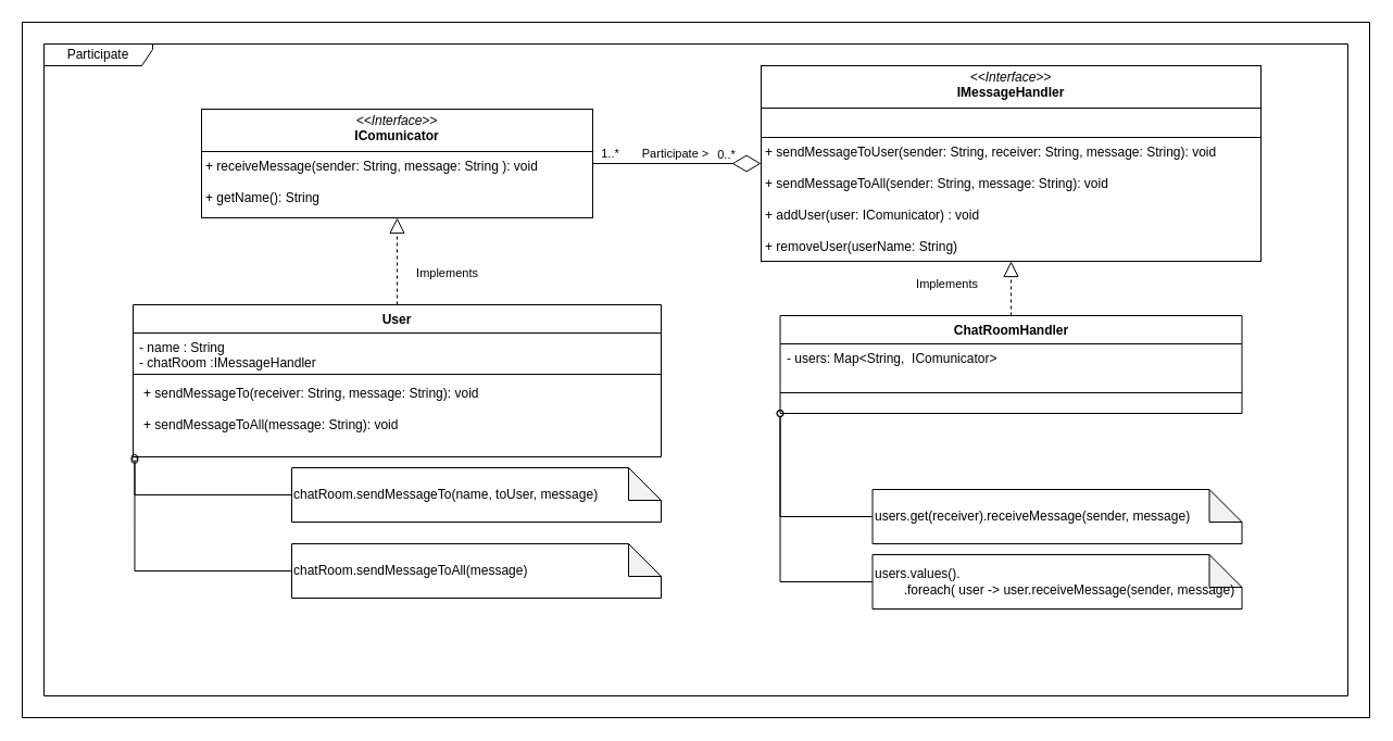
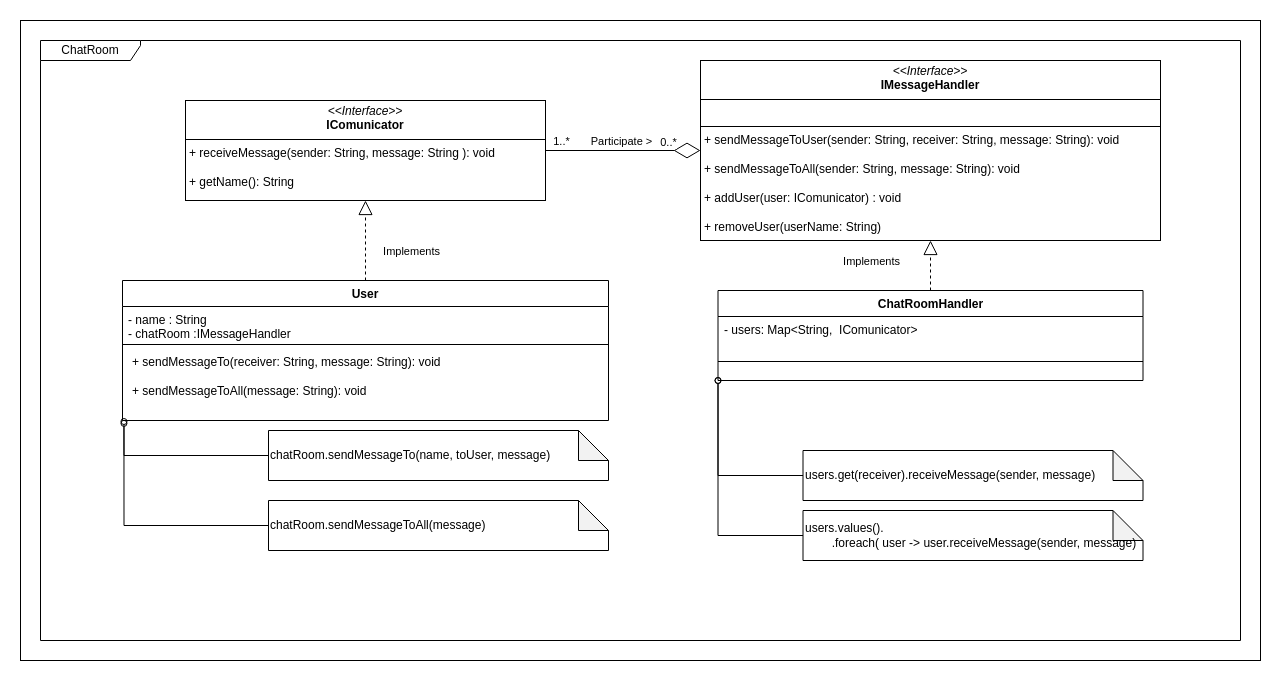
  <mxCell id="0" />
  <mxCell id="1" parent="0" />
  <mxCell id="2" value="" style="rounded=0;whiteSpace=wrap;html=1;" vertex="1" parent="1"><mxGeometry x="20" y="20" width="1240" height="640" as="geometry" /></mxCell>
  <mxCell id="3" value="&lt;p style=&quot;margin:0px;margin-top:4px;text-align:center;&quot;&gt;&lt;i&gt;&amp;lt;&amp;lt;Interface&amp;gt;&amp;gt;&lt;/i&gt;&lt;br&gt;&lt;b&gt;IComunicator&lt;/b&gt;&lt;/p&gt;&lt;hr size=&quot;1&quot; style=&quot;border-style:solid;&quot;&gt;&lt;p style=&quot;margin:0px;margin-left:4px;&quot;&gt;&lt;/p&gt;&lt;p style=&quot;margin:0px;margin-left:4px;&quot;&gt;&lt;span style=&quot;background-color: transparent; color: light-dark(rgb(0, 0, 0), rgb(255, 255, 255));&quot;&gt;+ receiveMessage(&lt;/span&gt;&lt;span style=&quot;background-color: transparent; color: light-dark(rgb(0, 0, 0), rgb(255, 255, 255));&quot;&gt;sender: String,&amp;nbsp;&lt;/span&gt;&lt;span style=&quot;background-color: transparent; color: light-dark(rgb(0, 0, 0), rgb(255, 255, 255));&quot;&gt;message: String ): void&lt;/span&gt;&lt;/p&gt;&lt;p style=&quot;margin:0px;margin-left:4px;&quot;&gt;&lt;span style=&quot;background-color: transparent; color: light-dark(rgb(0, 0, 0), rgb(255, 255, 255));&quot;&gt;&lt;br&gt;&lt;/span&gt;&lt;/p&gt;&lt;p style=&quot;margin:0px;margin-left:4px;&quot;&gt;&lt;span style=&quot;background-color: transparent; color: light-dark(rgb(0, 0, 0), rgb(255, 255, 255));&quot;&gt;+ getName(): String&lt;/span&gt;&lt;/p&gt;" style="verticalAlign=top;align=left;overflow=fill;html=1;whiteSpace=wrap;" vertex="1" parent="1"><mxGeometry x="185" y="100" width="360" height="100" as="geometry" /></mxCell>
  <mxCell id="4" value="User" style="swimlane;fontStyle=1;align=center;verticalAlign=top;childLayout=stackLayout;horizontal=1;startSize=26;horizontalStack=0;resizeParent=1;resizeParentMax=0;resizeLast=0;collapsible=1;marginBottom=0;whiteSpace=wrap;html=1;" vertex="1" parent="1"><mxGeometry x="122" y="280" width="486" height="140" as="geometry" /></mxCell>
  <mxCell id="5" value="- name : String&lt;div&gt;- chatRoom :IMessageHandler&lt;/div&gt;" style="text;strokeColor=none;fillColor=none;align=left;verticalAlign=top;spacingLeft=4;spacingRight=4;overflow=hidden;rotatable=0;points=[[0,0.5],[1,0.5]];portConstraint=eastwest;whiteSpace=wrap;html=1;" vertex="1" parent="4"><mxGeometry y="26" width="486" height="34" as="geometry" /></mxCell>
  <mxCell id="6" value="" style="line;strokeWidth=1;fillColor=none;align=left;verticalAlign=middle;spacingTop=-1;spacingLeft=3;spacingRight=3;rotatable=0;labelPosition=right;points=[];portConstraint=eastwest;strokeColor=inherit;" vertex="1" parent="4"><mxGeometry y="60" width="486" height="8" as="geometry" /></mxCell>
  <mxCell id="7" value="&lt;p style=&quot;margin: 0px 0px 0px 4px;&quot;&gt;+ sendMessageTo(receiver: String, message: String): void&lt;br&gt;&lt;/p&gt;&lt;p style=&quot;margin: 0px 0px 0px 4px;&quot;&gt;&lt;br&gt;&lt;/p&gt;&lt;p style=&quot;margin: 0px 0px 0px 4px;&quot;&gt;+ sendMessageToAll(message: String): void&lt;/p&gt;" style="text;strokeColor=none;fillColor=none;align=left;verticalAlign=top;spacingLeft=4;spacingRight=4;overflow=hidden;rotatable=0;points=[[0,0.5],[1,0.5]];portConstraint=eastwest;whiteSpace=wrap;html=1;" vertex="1" parent="4"><mxGeometry y="68" width="486" height="72" as="geometry" /></mxCell>
  <mxCell id="8" value="" style="endArrow=block;dashed=1;endFill=0;endSize=12;html=1;rounded=0;entryX=0.5;entryY=1;entryDx=0;entryDy=0;exitX=0.5;exitY=0;exitDx=0;exitDy=0;" edge="1" parent="1" source="4" target="3"><mxGeometry width="160" relative="1" as="geometry"><mxPoint x="190" y="300" as="sourcePoint" /><mxPoint x="350" y="300" as="targetPoint" /></mxGeometry></mxCell>
  <mxCell id="9" value="chatRoom.sendMessageTo(name, toUser, message)" style="shape=note;whiteSpace=wrap;html=1;backgroundOutline=1;darkOpacity=0.05;align=left;" vertex="1" parent="1"><mxGeometry x="268" y="430" width="340" height="50" as="geometry" /></mxCell>
  <mxCell id="10" value="chatRoom.sendMessageToAll(message)" style="shape=note;whiteSpace=wrap;html=1;backgroundOutline=1;darkOpacity=0.05;align=left;" vertex="1" parent="1"><mxGeometry x="268" y="500" width="340" height="50" as="geometry" /></mxCell>
  <mxCell id="11" value="&lt;p style=&quot;margin:0px;margin-top:4px;text-align:center;&quot;&gt;&lt;i&gt;&amp;lt;&amp;lt;Interface&amp;gt;&amp;gt;&lt;/i&gt;&lt;br&gt;&lt;b&gt;IMessageHandler&lt;/b&gt;&lt;/p&gt;&lt;hr size=&quot;1&quot; style=&quot;border-style:solid;&quot;&gt;&lt;p style=&quot;margin:0px;margin-left:4px;&quot;&gt;&lt;br&gt;&lt;/p&gt;&lt;hr size=&quot;1&quot; style=&quot;border-style:solid;&quot;&gt;&lt;p style=&quot;margin: 0px 0px 0px 4px;&quot;&gt;+ sendMessageToUser(sender: String, receiver: String, message: String): void&lt;br&gt;&lt;/p&gt;&lt;p style=&quot;margin: 0px 0px 0px 4px;&quot;&gt;&lt;br&gt;&lt;/p&gt;&lt;p style=&quot;margin: 0px 0px 0px 4px;&quot;&gt;+ sendMessageToAll(sender: String, message: String): void&lt;/p&gt;&lt;p style=&quot;margin: 0px 0px 0px 4px;&quot;&gt;&lt;br&gt;&lt;/p&gt;&lt;p style=&quot;margin: 0px 0px 0px 4px;&quot;&gt;+ addUser(user: IComunicator) : void&lt;/p&gt;&lt;p style=&quot;margin: 0px 0px 0px 4px;&quot;&gt;&lt;br&gt;&lt;/p&gt;&lt;p style=&quot;margin: 0px 0px 0px 4px;&quot;&gt;+ removeUser(userName: String)&lt;/p&gt;" style="verticalAlign=top;align=left;overflow=fill;html=1;whiteSpace=wrap;" vertex="1" parent="1"><mxGeometry x="700" y="60" width="460" height="180" as="geometry" /></mxCell>
  <mxCell id="12" value="ChatRoomHandler" style="swimlane;fontStyle=1;align=center;verticalAlign=top;childLayout=stackLayout;horizontal=1;startSize=26;horizontalStack=0;resizeParent=1;resizeParentMax=0;resizeLast=0;collapsible=1;marginBottom=0;whiteSpace=wrap;html=1;" vertex="1" parent="1"><mxGeometry x="717.5" y="290" width="425" height="90" as="geometry" /></mxCell>
  <mxCell id="13" value="- users: Map&amp;lt;String,&amp;nbsp; IComunicator&amp;gt;" style="text;strokeColor=none;fillColor=none;align=left;verticalAlign=top;spacingLeft=4;spacingRight=4;overflow=hidden;rotatable=0;points=[[0,0.5],[1,0.5]];portConstraint=eastwest;whiteSpace=wrap;html=1;" vertex="1" parent="12"><mxGeometry y="26" width="425" height="26" as="geometry" /></mxCell>
  <mxCell id="14" value="" style="line;strokeWidth=1;fillColor=none;align=left;verticalAlign=middle;spacingTop=-1;spacingLeft=3;spacingRight=3;rotatable=0;labelPosition=right;points=[];portConstraint=eastwest;strokeColor=inherit;" vertex="1" parent="12"><mxGeometry y="52" width="425" height="38" as="geometry" /></mxCell>
  <mxCell id="15" value="" style="endArrow=block;dashed=1;endFill=0;endSize=12;html=1;rounded=0;entryX=0.5;entryY=1;entryDx=0;entryDy=0;exitX=0.5;exitY=0;exitDx=0;exitDy=0;" edge="1" parent="1" source="12" target="11"><mxGeometry width="160" relative="1" as="geometry"><mxPoint x="870" y="320" as="sourcePoint" /><mxPoint x="870" y="240" as="targetPoint" /></mxGeometry></mxCell>
  <mxCell id="16" value="users.get(receiver).receiveMessage(sender, message)" style="shape=note;whiteSpace=wrap;html=1;backgroundOutline=1;darkOpacity=0.05;align=left;" vertex="1" parent="1"><mxGeometry x="802.5" y="450" width="340" height="50" as="geometry" /></mxCell>
  <mxCell id="17" value="users.values().&lt;div&gt;&lt;span style=&quot;white-space: pre;&quot;&gt;&#09;&lt;/span&gt;.foreach( user -&amp;gt; user.receiveMessage(sender, message)&lt;/div&gt;" style="shape=note;whiteSpace=wrap;html=1;backgroundOutline=1;darkOpacity=0.05;align=left;" vertex="1" parent="1"><mxGeometry x="802.5" y="510" width="340" height="50" as="geometry" /></mxCell>
  <mxCell id="18" value="" style="endArrow=diamondThin;endFill=0;endSize=24;html=1;rounded=0;entryX=0;entryY=0.5;entryDx=0;entryDy=0;exitX=1;exitY=0.5;exitDx=0;exitDy=0;" edge="1" parent="1" source="3" target="11"><mxGeometry width="160" relative="1" as="geometry"><mxPoint x="500" y="360" as="sourcePoint" /><mxPoint x="660" y="360" as="targetPoint" /></mxGeometry></mxCell>
  <mxCell id="19" value="Participate &amp;gt;" style="edgeLabel;html=1;align=center;verticalAlign=middle;resizable=0;points=[];" vertex="1" connectable="0" parent="18"><mxGeometry x="0.209" y="-2" relative="1" as="geometry"><mxPoint x="-19" y="-12" as="offset" /></mxGeometry></mxCell>
  <mxCell id="20" value="1..*" style="edgeLabel;html=1;align=center;verticalAlign=middle;resizable=0;points=[];" vertex="1" connectable="0" parent="1"><mxGeometry x="560" y="140" as="geometry" /></mxCell>
  <mxCell id="21" value="0..*" style="edgeLabel;html=1;align=center;verticalAlign=middle;resizable=0;points=[];" vertex="1" connectable="0" parent="1"><mxGeometry x="670" y="140" as="geometry"><mxPoint x="-3" y="1" as="offset" /></mxGeometry></mxCell>
  <mxCell id="22" value="Implements" style="edgeLabel;html=1;align=center;verticalAlign=middle;resizable=0;points=[];" vertex="1" connectable="0" parent="1"><mxGeometry x="410" y="250" as="geometry" /></mxCell>
  <mxCell id="23" value="Implements" style="edgeLabel;html=1;align=center;verticalAlign=middle;resizable=0;points=[];" vertex="1" connectable="0" parent="1"><mxGeometry x="870" y="260" as="geometry" /></mxCell>
- <mxCell id="24" value="Participate" style="shape=umlFrame;whiteSpace=wrap;html=1;pointerEvents=0;width=100;height=20;" vertex="1" parent="1"><mxGeometry x="40" y="40" width="1200" height="600" as="geometry" /></mxCell>
+ <mxCell id="24" value="ChatRoom" style="shape=umlFrame;whiteSpace=wrap;html=1;pointerEvents=0;width=100;height=20;" vertex="1" parent="1"><mxGeometry x="40" y="40" width="1200" height="600" as="geometry" /></mxCell>
  <mxCell id="25" value="" style="endArrow=none;html=1;rounded=0;exitX=0;exitY=1;exitDx=0;exitDy=0;entryX=0;entryY=0.5;entryDx=0;entryDy=0;entryPerimeter=0;edgeStyle=orthogonalEdgeStyle;startArrow=oval;startFill=0;endFill=0;" edge="1" parent="1" source="12" target="16"><mxGeometry width="50" height="50" relative="1" as="geometry"><mxPoint x="800" y="370" as="sourcePoint" /><mxPoint x="850" y="320" as="targetPoint" /></mxGeometry></mxCell>
  <mxCell id="26" value="" style="endArrow=none;html=1;rounded=0;exitX=0;exitY=1;exitDx=0;exitDy=0;entryX=0;entryY=0.5;entryDx=0;entryDy=0;entryPerimeter=0;edgeStyle=orthogonalEdgeStyle;shape=wire;dashed=1;endFill=0;startArrow=oval;startFill=0;" edge="1" parent="1" source="12" target="17"><mxGeometry width="50" height="50" relative="1" as="geometry"><mxPoint x="680" y="460" as="sourcePoint" /><mxPoint x="765" y="515" as="targetPoint" /></mxGeometry></mxCell>
  <mxCell id="27" value="" style="endArrow=none;html=1;rounded=0;exitX=0.003;exitY=1.014;exitDx=0;exitDy=0;exitPerimeter=0;entryX=0;entryY=0.5;entryDx=0;entryDy=0;entryPerimeter=0;edgeStyle=orthogonalEdgeStyle;startArrow=oval;startFill=0;" edge="1" parent="1" source="7" target="9"><mxGeometry width="50" height="50" relative="1" as="geometry"><mxPoint x="330" y="370" as="sourcePoint" /><mxPoint x="380" y="320" as="targetPoint" /><Array as="points"><mxPoint x="124" y="455" /></Array></mxGeometry></mxCell>
  <mxCell id="28" value="" style="endArrow=none;html=1;rounded=0;exitX=0.003;exitY=1.04;exitDx=0;exitDy=0;exitPerimeter=0;entryX=0;entryY=0.5;entryDx=0;entryDy=0;entryPerimeter=0;edgeStyle=orthogonalEdgeStyle;startArrow=oval;startFill=0;" edge="1" parent="1" source="7" target="10"><mxGeometry width="50" height="50" relative="1" as="geometry"><mxPoint x="123" y="466" as="sourcePoint" /><mxPoint x="268" y="500" as="targetPoint" /><Array as="points"><mxPoint x="124" y="525" /></Array></mxGeometry></mxCell>
